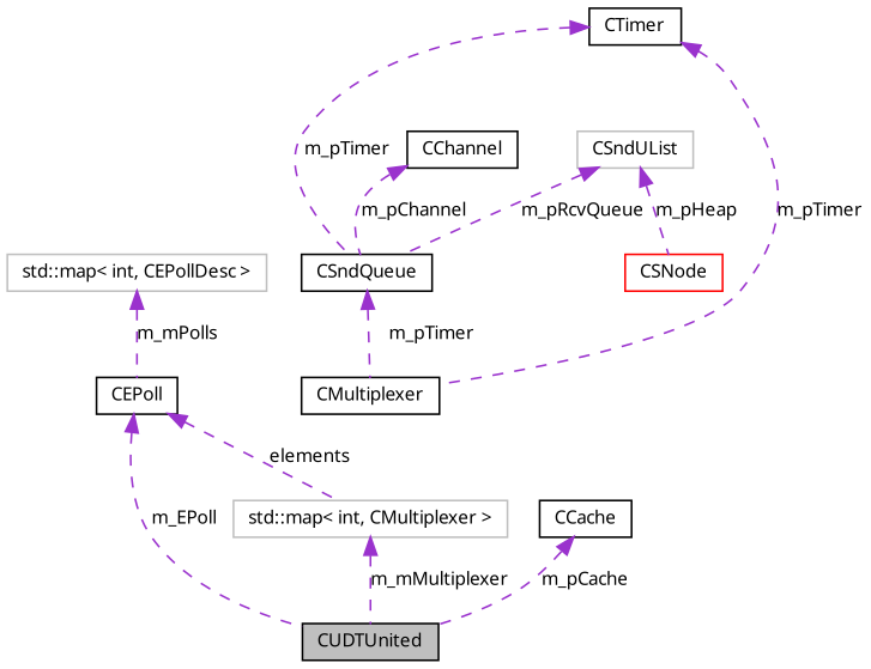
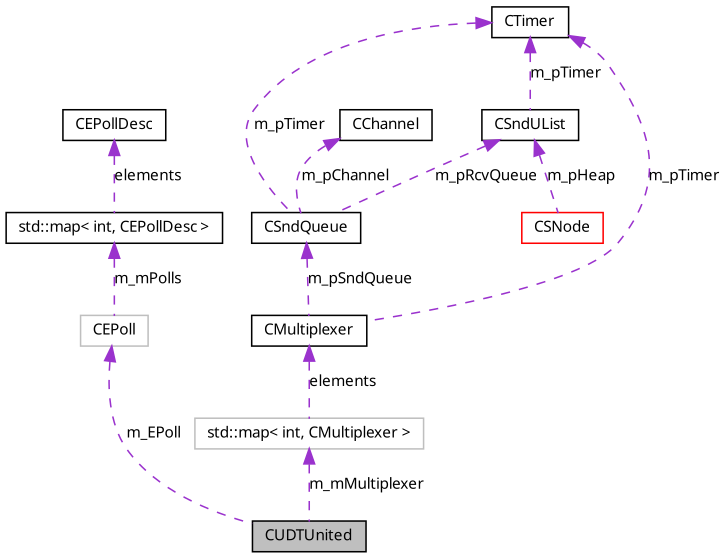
  digraph {
    node [color=black fontname="FreeSans.ttf" fontsize=10 shape=record]
    edge [color=darkorchid3 dir=back fontname="FreeSans.ttf" fontsize=10 labelfontname="FreeSans.ttf" labelfontsize=10 style=dashed]
    n1 [fillcolor=grey75 fontcolor=black height=0.2 label=CUDTUnited style=filled width=0.4]
    n2 [color=grey75 height=0.2 label="std::map\< int, CMultiplexer \>" width=0.4]
    n3 [height=0.2 label=CMultiplexer width=0.4]
    n4 [height=0.2 label=CTimer width=0.4]
    n5 [height=0.2 label=CSndQueue width=0.4]
-   n6 [color=grey75 height=0.2 label=CSndUList width=0.4]
+   n6 [height=0.2 label=CSndUList width=0.4]
    n7 [color=red height=0.2 label=CSNode width=0.4]
    n8 [height=0.2 label=CChannel width=0.4]
-   n9 [height=0.2 label=CEPoll width=0.4]
-   n10 [color=grey75 height=0.2 label="std::map\< int, CEPollDesc \>" width=0.4]
-   n12 [height=0.2 label=CCache width=0.4]
+   n9 [color=grey75 height=0.2 label=CEPoll width=0.4]
+   n10 [height=0.2 label="std::map\< int, CEPollDesc \>" width=0.4]
+   n11 [height=0.2 label=CEPollDesc width=0.4]
    n2 -> n1 [label=m_mMultiplexer]
-   n9 -> n2 [label=elements]
+   n3 -> n2 [label=elements]
    n4 -> n3 [label=m_pTimer]
    n4 -> n5 [label=m_pTimer]
-   n5 -> n3 [label=m_pTimer]
+   n4 -> n6 [label=m_pTimer]
+   n5 -> n3 [label=m_pSndQueue]
    n6 -> n5 [label=m_pRcvQueue]
    n6 -> n7 [label=m_pHeap]
    n8 -> n5 [label=m_pChannel]
    n9 -> n1 [label=m_EPoll]
    n10 -> n9 [label=m_mPolls]
-   n12 -> n1 [label=m_pCache]
+   n11 -> n10 [label=elements]
  }
